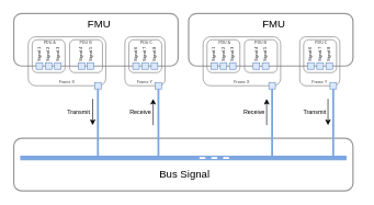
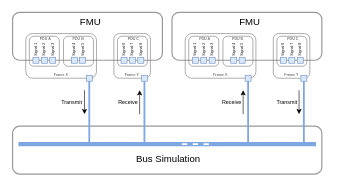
  <mxCell id="0" />
  <mxCell id="1" parent="0" />
  <mxCell id="2" value="" style="rounded=1;whiteSpace=wrap;html=1;strokeColor=#999999;strokeWidth=2;" parent="1" vertex="1"><mxGeometry x="20" y="20" width="250" height="80" as="geometry" /></mxCell>
  <mxCell id="3" value="" style="rounded=0;whiteSpace=wrap;html=1;fillColor=#dae8fc;strokeColor=#6c8ebf;" parent="1" vertex="1"><mxGeometry x="54" y="95" width="10" height="10" as="geometry" /></mxCell>
  <mxCell id="4" value="" style="rounded=0;whiteSpace=wrap;html=1;fillColor=#dae8fc;strokeColor=#6c8ebf;" parent="1" vertex="1"><mxGeometry x="68" y="95" width="10" height="10" as="geometry" /></mxCell>
  <mxCell id="5" value="&lt;div style=&quot;font-size: 16px;&quot;&gt;&lt;font style=&quot;font-size: 16px;&quot;&gt;FMU&lt;/font&gt;&lt;/div&gt;" style="text;html=1;strokeColor=none;fillColor=none;align=center;verticalAlign=middle;whiteSpace=wrap;rounded=0;fontSize=20;" parent="1" vertex="1"><mxGeometry x="20" y="20" width="260" height="30" as="geometry" /></mxCell>
  <mxCell id="6" value="" style="rounded=0;whiteSpace=wrap;html=1;fillColor=#dae8fc;strokeColor=#6c8ebf;" parent="1" vertex="1"><mxGeometry x="82" y="95" width="10" height="10" as="geometry" /></mxCell>
  <mxCell id="7" value="" style="rounded=0;whiteSpace=wrap;html=1;fillColor=#dae8fc;strokeColor=#6c8ebf;" parent="1" vertex="1"><mxGeometry x="118" y="95" width="10" height="10" as="geometry" /></mxCell>
  <mxCell id="8" value="" style="rounded=0;whiteSpace=wrap;html=1;fillColor=#dae8fc;strokeColor=#6c8ebf;" parent="1" vertex="1"><mxGeometry x="132" y="95" width="10" height="10" as="geometry" /></mxCell>
  <mxCell id="9" value="Signal 1" style="text;html=1;strokeColor=none;fillColor=none;align=center;verticalAlign=middle;whiteSpace=wrap;rounded=0;fontSize=6;rotation=-90;" parent="1" vertex="1"><mxGeometry x="45" y="79.5" width="28" height="5" as="geometry" /></mxCell>
  <mxCell id="10" value="Signal 2" style="text;html=1;strokeColor=none;fillColor=none;align=center;verticalAlign=middle;whiteSpace=wrap;rounded=0;fontSize=6;rotation=-90;" parent="1" vertex="1"><mxGeometry x="59" y="79.5" width="28" height="5" as="geometry" /></mxCell>
  <mxCell id="11" value="Signal 3" style="text;html=1;strokeColor=none;fillColor=none;align=center;verticalAlign=middle;whiteSpace=wrap;rounded=0;fontSize=6;rotation=-90;" parent="1" vertex="1"><mxGeometry x="73" y="79.5" width="28" height="5" as="geometry" /></mxCell>
  <mxCell id="12" value="Signal 4" style="text;html=1;strokeColor=none;fillColor=none;align=center;verticalAlign=middle;whiteSpace=wrap;rounded=0;fontSize=6;rotation=-90;" parent="1" vertex="1"><mxGeometry x="109" y="79.5" width="28" height="5" as="geometry" /></mxCell>
  <mxCell id="13" value="Signal 5" style="text;html=1;strokeColor=none;fillColor=none;align=center;verticalAlign=middle;whiteSpace=wrap;rounded=0;fontSize=6;rotation=-90;" parent="1" vertex="1"><mxGeometry x="123" y="79.5" width="28" height="5" as="geometry" /></mxCell>
  <mxCell id="14" value="" style="whiteSpace=wrap;html=1;aspect=fixed;fillColor=none;rounded=1;strokeColor=#777777;" parent="1" vertex="1"><mxGeometry x="48" y="60" width="50" height="50" as="geometry" /></mxCell>
  <mxCell id="15" value="" style="whiteSpace=wrap;html=1;aspect=fixed;fillColor=none;rounded=1;glass=0;strokeColor=#777777;" parent="1" vertex="1"><mxGeometry x="105" y="60" width="50" height="50" as="geometry" /></mxCell>
  <mxCell id="16" value="PDU A" style="text;html=1;strokeColor=none;fillColor=none;align=center;verticalAlign=middle;whiteSpace=wrap;rounded=0;fontSize=6;rotation=0;fontStyle=1;fontColor=#777777;" parent="1" vertex="1"><mxGeometry x="50" y="62" width="50" height="5" as="geometry" /></mxCell>
  <mxCell id="17" value="PDU B" style="text;html=1;strokeColor=none;fillColor=none;align=center;verticalAlign=middle;whiteSpace=wrap;rounded=0;fontSize=6;rotation=0;fontStyle=1;fontColor=#777777;" parent="1" vertex="1"><mxGeometry x="110" y="62" width="40" height="5" as="geometry" /></mxCell>
  <mxCell id="18" value="Frame X" style="text;html=1;strokeColor=none;fillColor=none;align=center;verticalAlign=middle;whiteSpace=wrap;rounded=0;fontSize=6;rotation=0;fontStyle=1;fontColor=#777777;" parent="1" vertex="1"><mxGeometry x="42" y="122" width="118" height="5" as="geometry" /></mxCell>
  <mxCell id="19" value="" style="rounded=0;whiteSpace=wrap;html=1;fillColor=#dae8fc;strokeColor=#6c8ebf;" parent="1" vertex="1"><mxGeometry x="201" y="95" width="10" height="10" as="geometry" /></mxCell>
  <mxCell id="20" value="" style="rounded=0;whiteSpace=wrap;html=1;fillColor=#dae8fc;strokeColor=#6c8ebf;" parent="1" vertex="1"><mxGeometry x="215" y="95" width="10" height="10" as="geometry" /></mxCell>
  <mxCell id="21" value="" style="rounded=0;whiteSpace=wrap;html=1;fillColor=#dae8fc;strokeColor=#6c8ebf;" parent="1" vertex="1"><mxGeometry x="229" y="95" width="10" height="10" as="geometry" /></mxCell>
  <mxCell id="22" value="Signal 6" style="text;html=1;strokeColor=none;fillColor=none;align=center;verticalAlign=middle;whiteSpace=wrap;rounded=0;fontSize=6;rotation=-90;" parent="1" vertex="1"><mxGeometry x="192" y="79.5" width="28" height="5" as="geometry" /></mxCell>
  <mxCell id="23" value="Signal 7" style="text;html=1;strokeColor=none;fillColor=none;align=center;verticalAlign=middle;whiteSpace=wrap;rounded=0;fontSize=6;rotation=-90;" parent="1" vertex="1"><mxGeometry x="206" y="79.5" width="28" height="5" as="geometry" /></mxCell>
  <mxCell id="24" value="Signal 8" style="text;html=1;strokeColor=none;fillColor=none;align=center;verticalAlign=middle;whiteSpace=wrap;rounded=0;fontSize=6;rotation=-90;" parent="1" vertex="1"><mxGeometry x="220" y="79.5" width="28" height="5" as="geometry" /></mxCell>
  <mxCell id="25" value="PDU C" style="text;html=1;strokeColor=none;fillColor=none;align=center;verticalAlign=middle;whiteSpace=wrap;rounded=0;fontSize=6;rotation=0;fontStyle=1;fontColor=#777777;" parent="1" vertex="1"><mxGeometry x="197" y="62" width="50" height="5" as="geometry" /></mxCell>
  <mxCell id="26" value="Frame Y" style="text;html=1;strokeColor=none;fillColor=none;align=center;verticalAlign=middle;whiteSpace=wrap;rounded=0;fontSize=6;rotation=0;fontStyle=1;fontColor=#777777;" parent="1" vertex="1"><mxGeometry x="189" y="122" width="61" height="5" as="geometry" /></mxCell>
  <mxCell id="27" value="" style="whiteSpace=wrap;html=1;aspect=fixed;fillColor=none;rounded=1;fontColor=#777777;strokeColor=#777777;" parent="1" vertex="1"><mxGeometry x="195" y="60" width="50" height="50" as="geometry" /></mxCell>
  <mxCell id="28" value="" style="whiteSpace=wrap;html=1;fillColor=none;rounded=1;strokeColor=#777777;" parent="1" vertex="1"><mxGeometry x="189" y="55.5" width="61" height="74.5" as="geometry" /></mxCell>
  <mxCell id="29" value="" style="whiteSpace=wrap;html=1;fillColor=none;rounded=1;fontColor=#777777;strokeColor=#777777;" parent="1" vertex="1"><mxGeometry x="42" y="55.5" width="118" height="74.5" as="geometry" /></mxCell>
  <mxCell id="30" value="" style="rounded=1;whiteSpace=wrap;html=1;strokeColor=#999999;strokeWidth=2;" parent="1" vertex="1"><mxGeometry x="286" y="20" width="250" height="80" as="geometry" /></mxCell>
  <mxCell id="31" value="" style="rounded=0;whiteSpace=wrap;html=1;fillColor=#dae8fc;strokeColor=#6c8ebf;" parent="1" vertex="1"><mxGeometry x="320" y="95" width="10" height="10" as="geometry" /></mxCell>
  <mxCell id="32" value="" style="rounded=0;whiteSpace=wrap;html=1;fillColor=#dae8fc;strokeColor=#6c8ebf;" parent="1" vertex="1"><mxGeometry x="334" y="95" width="10" height="10" as="geometry" /></mxCell>
  <mxCell id="33" value="&lt;div style=&quot;font-size: 16px;&quot;&gt;&lt;font style=&quot;font-size: 16px;&quot;&gt;FMU&lt;/font&gt;&lt;/div&gt;" style="text;html=1;strokeColor=none;fillColor=none;align=center;verticalAlign=middle;whiteSpace=wrap;rounded=0;fontSize=20;" parent="1" vertex="1"><mxGeometry x="286" y="20" width="260" height="30" as="geometry" /></mxCell>
  <mxCell id="34" value="" style="rounded=0;whiteSpace=wrap;html=1;fillColor=#dae8fc;strokeColor=#6c8ebf;" parent="1" vertex="1"><mxGeometry x="348" y="95" width="10" height="10" as="geometry" /></mxCell>
  <mxCell id="35" value="" style="rounded=0;whiteSpace=wrap;html=1;fillColor=#dae8fc;strokeColor=#6c8ebf;" parent="1" vertex="1"><mxGeometry x="384" y="95" width="10" height="10" as="geometry" /></mxCell>
  <mxCell id="36" value="" style="rounded=0;whiteSpace=wrap;html=1;fillColor=#dae8fc;strokeColor=#6c8ebf;" parent="1" vertex="1"><mxGeometry x="398" y="95" width="10" height="10" as="geometry" /></mxCell>
  <mxCell id="37" value="Signal 1" style="text;html=1;strokeColor=none;fillColor=none;align=center;verticalAlign=middle;whiteSpace=wrap;rounded=0;fontSize=6;rotation=-90;" parent="1" vertex="1"><mxGeometry x="311" y="79.5" width="28" height="5" as="geometry" /></mxCell>
  <mxCell id="38" value="Signal 2" style="text;html=1;strokeColor=none;fillColor=none;align=center;verticalAlign=middle;whiteSpace=wrap;rounded=0;fontSize=6;rotation=-90;" parent="1" vertex="1"><mxGeometry x="325" y="79.5" width="28" height="5" as="geometry" /></mxCell>
  <mxCell id="39" value="Signal 3" style="text;html=1;strokeColor=none;fillColor=none;align=center;verticalAlign=middle;whiteSpace=wrap;rounded=0;fontSize=6;rotation=-90;" parent="1" vertex="1"><mxGeometry x="339" y="79.5" width="28" height="5" as="geometry" /></mxCell>
  <mxCell id="40" value="Signal 4" style="text;html=1;strokeColor=none;fillColor=none;align=center;verticalAlign=middle;whiteSpace=wrap;rounded=0;fontSize=6;rotation=-90;" parent="1" vertex="1"><mxGeometry x="375" y="79.5" width="28" height="5" as="geometry" /></mxCell>
  <mxCell id="41" value="Signal 5" style="text;html=1;strokeColor=none;fillColor=none;align=center;verticalAlign=middle;whiteSpace=wrap;rounded=0;fontSize=6;rotation=-90;" parent="1" vertex="1"><mxGeometry x="389" y="79.5" width="28" height="5" as="geometry" /></mxCell>
  <mxCell id="42" value="" style="whiteSpace=wrap;html=1;aspect=fixed;fillColor=none;rounded=1;strokeColor=#777777;" parent="1" vertex="1"><mxGeometry x="314" y="60" width="50" height="50" as="geometry" /></mxCell>
  <mxCell id="43" value="" style="whiteSpace=wrap;html=1;aspect=fixed;fillColor=none;rounded=1;glass=0;strokeColor=#777777;" parent="1" vertex="1"><mxGeometry x="371" y="60" width="50" height="50" as="geometry" /></mxCell>
  <mxCell id="44" value="PDU A" style="text;html=1;strokeColor=none;fillColor=none;align=center;verticalAlign=middle;whiteSpace=wrap;rounded=0;fontSize=6;rotation=0;fontStyle=1;fontColor=#777777;" parent="1" vertex="1"><mxGeometry x="316" y="62" width="50" height="5" as="geometry" /></mxCell>
  <mxCell id="45" value="PDU B" style="text;html=1;strokeColor=none;fillColor=none;align=center;verticalAlign=middle;whiteSpace=wrap;rounded=0;fontSize=6;rotation=0;fontStyle=1;fontColor=#777777;" parent="1" vertex="1"><mxGeometry x="376" y="62" width="40" height="5" as="geometry" /></mxCell>
  <mxCell id="46" value="Frame X" style="text;html=1;strokeColor=none;fillColor=none;align=center;verticalAlign=middle;whiteSpace=wrap;rounded=0;fontSize=6;rotation=0;fontStyle=1;fontColor=#777777;" parent="1" vertex="1"><mxGeometry x="308" y="122" width="118" height="5" as="geometry" /></mxCell>
  <mxCell id="47" value="" style="rounded=0;whiteSpace=wrap;html=1;fillColor=#dae8fc;strokeColor=#6c8ebf;" parent="1" vertex="1"><mxGeometry x="467" y="95" width="10" height="10" as="geometry" /></mxCell>
  <mxCell id="48" value="" style="rounded=0;whiteSpace=wrap;html=1;fillColor=#dae8fc;strokeColor=#6c8ebf;" parent="1" vertex="1"><mxGeometry x="481" y="95" width="10" height="10" as="geometry" /></mxCell>
  <mxCell id="49" value="" style="rounded=0;whiteSpace=wrap;html=1;fillColor=#dae8fc;strokeColor=#6c8ebf;" parent="1" vertex="1"><mxGeometry x="495" y="95" width="10" height="10" as="geometry" /></mxCell>
  <mxCell id="50" value="Signal 6" style="text;html=1;strokeColor=none;fillColor=none;align=center;verticalAlign=middle;whiteSpace=wrap;rounded=0;fontSize=6;rotation=-90;" parent="1" vertex="1"><mxGeometry x="458" y="79.5" width="28" height="5" as="geometry" /></mxCell>
  <mxCell id="51" value="Signal 7" style="text;html=1;strokeColor=none;fillColor=none;align=center;verticalAlign=middle;whiteSpace=wrap;rounded=0;fontSize=6;rotation=-90;" parent="1" vertex="1"><mxGeometry x="472" y="79.5" width="28" height="5" as="geometry" /></mxCell>
  <mxCell id="52" value="Signal 8" style="text;html=1;strokeColor=none;fillColor=none;align=center;verticalAlign=middle;whiteSpace=wrap;rounded=0;fontSize=6;rotation=-90;" parent="1" vertex="1"><mxGeometry x="486" y="79.5" width="28" height="5" as="geometry" /></mxCell>
  <mxCell id="53" value="PDU C" style="text;html=1;strokeColor=none;fillColor=none;align=center;verticalAlign=middle;whiteSpace=wrap;rounded=0;fontSize=6;rotation=0;fontStyle=1;fontColor=#777777;" parent="1" vertex="1"><mxGeometry x="463" y="62" width="50" height="5" as="geometry" /></mxCell>
  <mxCell id="54" value="Frame Y" style="text;html=1;strokeColor=none;fillColor=none;align=center;verticalAlign=middle;whiteSpace=wrap;rounded=0;fontSize=6;rotation=0;fontStyle=1;fontColor=#777777;" parent="1" vertex="1"><mxGeometry x="455" y="122" width="61" height="5" as="geometry" /></mxCell>
  <mxCell id="55" value="" style="whiteSpace=wrap;html=1;aspect=fixed;fillColor=none;rounded=1;fontColor=#777777;strokeColor=#777777;" parent="1" vertex="1"><mxGeometry x="461" y="60" width="50" height="50" as="geometry" /></mxCell>
  <mxCell id="56" value="" style="whiteSpace=wrap;html=1;fillColor=none;rounded=1;strokeColor=#777777;" parent="1" vertex="1"><mxGeometry x="455" y="55.5" width="61" height="74.5" as="geometry" /></mxCell>
  <mxCell id="57" value="" style="whiteSpace=wrap;html=1;fillColor=none;rounded=1;fontColor=#777777;strokeColor=#777777;" parent="1" vertex="1"><mxGeometry x="308" y="55.5" width="118" height="74.5" as="geometry" /></mxCell>
  <mxCell id="58" value="" style="rounded=0;whiteSpace=wrap;html=1;fillColor=#dae8fc;strokeColor=#6c8ebf;" parent="1" vertex="1"><mxGeometry x="143" y="125" width="10" height="10" as="geometry" /></mxCell>
  <mxCell id="59" value="" style="rounded=1;whiteSpace=wrap;html=1;strokeColor=#999999;strokeWidth=2;" parent="1" vertex="1"><mxGeometry x="20" y="210" width="516" height="80" as="geometry" /></mxCell>
  <mxCell id="60" value="" style="endArrow=none;html=1;fontSize=20;fillColor=#b1ddf0;strokeColor=#7EA6E0;rounded=0;strokeWidth=7;movable=1;resizable=1;rotatable=1;deletable=1;editable=1;connectable=1;exitX=0.981;exitY=0.375;exitDx=0;exitDy=0;exitPerimeter=0;entryX=0.019;entryY=0.375;entryDx=0;entryDy=0;entryPerimeter=0;" parent="1" source="59" target="59" edge="1"><mxGeometry width="50" height="50" relative="1" as="geometry"><mxPoint x="465" y="240" as="sourcePoint" /><mxPoint x="185" y="240" as="targetPoint" /><Array as="points"><mxPoint x="415" y="240" /><mxPoint x="235" y="240" /></Array></mxGeometry></mxCell>
  <mxCell id="61" value="" style="endArrow=none;html=1;rounded=0;entryX=0.5;entryY=1;entryDx=0;entryDy=0;strokeWidth=3;strokeColor=#7EA6E0;" parent="1" target="58" edge="1"><mxGeometry width="50" height="50" relative="1" as="geometry"><mxPoint x="148" y="240" as="sourcePoint" /><mxPoint x="127.5" y="140" as="targetPoint" /></mxGeometry></mxCell>
- <mxCell id="62" value="&lt;font style=&quot;font-size: 16px;&quot;&gt;Bus Signal&lt;/font&gt;" style="text;html=1;strokeColor=none;fillColor=none;align=center;verticalAlign=middle;whiteSpace=wrap;rounded=0;movable=1;resizable=1;rotatable=1;deletable=1;editable=1;connectable=1;" parent="1" vertex="1"><mxGeometry x="30" y="250" width="500" height="30" as="geometry" /></mxCell>
+ <mxCell id="62" value="&lt;font style=&quot;font-size: 16px;&quot;&gt;Bus Simulation&lt;/font&gt;" style="text;html=1;strokeColor=none;fillColor=none;align=center;verticalAlign=middle;whiteSpace=wrap;rounded=0;movable=1;resizable=1;rotatable=1;deletable=1;editable=1;connectable=1;" parent="1" vertex="1"><mxGeometry x="30" y="250" width="500" height="30" as="geometry" /></mxCell>
  <mxCell id="63" value="" style="endArrow=none;html=1;rounded=0;strokeColor=#FFFFFF;strokeWidth=3;fontSize=16;dashed=1;" parent="1" edge="1"><mxGeometry width="50" height="50" relative="1" as="geometry"><mxPoint x="302.5" y="240" as="sourcePoint" /><mxPoint x="347.5" y="240" as="targetPoint" /></mxGeometry></mxCell>
  <mxCell id="64" value="" style="endArrow=classic;html=1;rounded=0;" parent="1" edge="1"><mxGeometry width="50" height="50" relative="1" as="geometry"><mxPoint x="140" y="150" as="sourcePoint" /><mxPoint x="140" y="190" as="targetPoint" /></mxGeometry></mxCell>
  <mxCell id="65" value="" style="endArrow=classic;html=1;rounded=0;" parent="1" edge="1"><mxGeometry width="50" height="50" relative="1" as="geometry"><mxPoint x="404.72" y="190" as="sourcePoint" /><mxPoint x="404.72" y="150" as="targetPoint" /></mxGeometry></mxCell>
  <mxCell id="66" value="" style="rounded=0;whiteSpace=wrap;html=1;fillColor=#dae8fc;strokeColor=#6c8ebf;" parent="1" vertex="1"><mxGeometry x="235" y="125" width="10" height="10" as="geometry" /></mxCell>
  <mxCell id="67" value="" style="endArrow=none;html=1;rounded=0;entryX=0.5;entryY=1;entryDx=0;entryDy=0;strokeWidth=3;strokeColor=#7EA6E0;" parent="1" target="66" edge="1"><mxGeometry width="50" height="50" relative="1" as="geometry"><mxPoint x="240" y="240" as="sourcePoint" /><mxPoint x="219.5" y="140" as="targetPoint" /></mxGeometry></mxCell>
  <mxCell id="68" value="" style="endArrow=classic;html=1;rounded=0;" parent="1" edge="1"><mxGeometry width="50" height="50" relative="1" as="geometry"><mxPoint x="498" y="150" as="sourcePoint" /><mxPoint x="498" y="190" as="targetPoint" /></mxGeometry></mxCell>
  <mxCell id="69" value="" style="endArrow=classic;html=1;rounded=0;" parent="1" edge="1"><mxGeometry width="50" height="50" relative="1" as="geometry"><mxPoint x="232" y="190" as="sourcePoint" /><mxPoint x="232" y="150" as="targetPoint" /></mxGeometry></mxCell>
  <mxCell id="70" value="" style="rounded=0;whiteSpace=wrap;html=1;fillColor=#dae8fc;strokeColor=#6c8ebf;" parent="1" vertex="1"><mxGeometry x="408" y="125" width="10" height="10" as="geometry" /></mxCell>
  <mxCell id="71" value="" style="endArrow=none;html=1;rounded=0;entryX=0.5;entryY=1;entryDx=0;entryDy=0;strokeWidth=3;strokeColor=#7EA6E0;" parent="1" target="70" edge="1"><mxGeometry width="50" height="50" relative="1" as="geometry"><mxPoint x="413" y="240" as="sourcePoint" /><mxPoint x="392.5" y="140" as="targetPoint" /></mxGeometry></mxCell>
  <mxCell id="72" value="" style="rounded=0;whiteSpace=wrap;html=1;fillColor=#dae8fc;strokeColor=#6c8ebf;" parent="1" vertex="1"><mxGeometry x="501" y="125" width="10" height="10" as="geometry" /></mxCell>
  <mxCell id="73" value="" style="endArrow=none;html=1;rounded=0;entryX=0.5;entryY=1;entryDx=0;entryDy=0;strokeWidth=3;strokeColor=#7EA6E0;" parent="1" target="72" edge="1"><mxGeometry width="50" height="50" relative="1" as="geometry"><mxPoint x="506" y="240" as="sourcePoint" /><mxPoint x="485.5" y="140" as="targetPoint" /></mxGeometry></mxCell>
  <mxCell id="74" value="Transmit" style="text;html=1;strokeColor=none;fillColor=none;align=center;verticalAlign=middle;whiteSpace=wrap;rounded=0;fontSize=9;" vertex="1" parent="1"><mxGeometry x="89" y="165" width="60" height="10" as="geometry" /></mxCell>
  <mxCell id="75" value="Transmit" style="text;html=1;strokeColor=none;fillColor=none;align=center;verticalAlign=middle;whiteSpace=wrap;rounded=0;fontSize=9;" vertex="1" parent="1"><mxGeometry x="448" y="165" width="60" height="10" as="geometry" /></mxCell>
  <mxCell id="76" value="Receive" style="text;html=1;strokeColor=none;fillColor=none;align=center;verticalAlign=middle;whiteSpace=wrap;rounded=0;fontSize=9;" vertex="1" parent="1"><mxGeometry x="183" y="165" width="60" height="10" as="geometry" /></mxCell>
  <mxCell id="77" value="Receive" style="text;html=1;strokeColor=none;fillColor=none;align=center;verticalAlign=middle;whiteSpace=wrap;rounded=0;fontSize=9;" vertex="1" parent="1"><mxGeometry x="356" y="165" width="60" height="10" as="geometry" /></mxCell>
